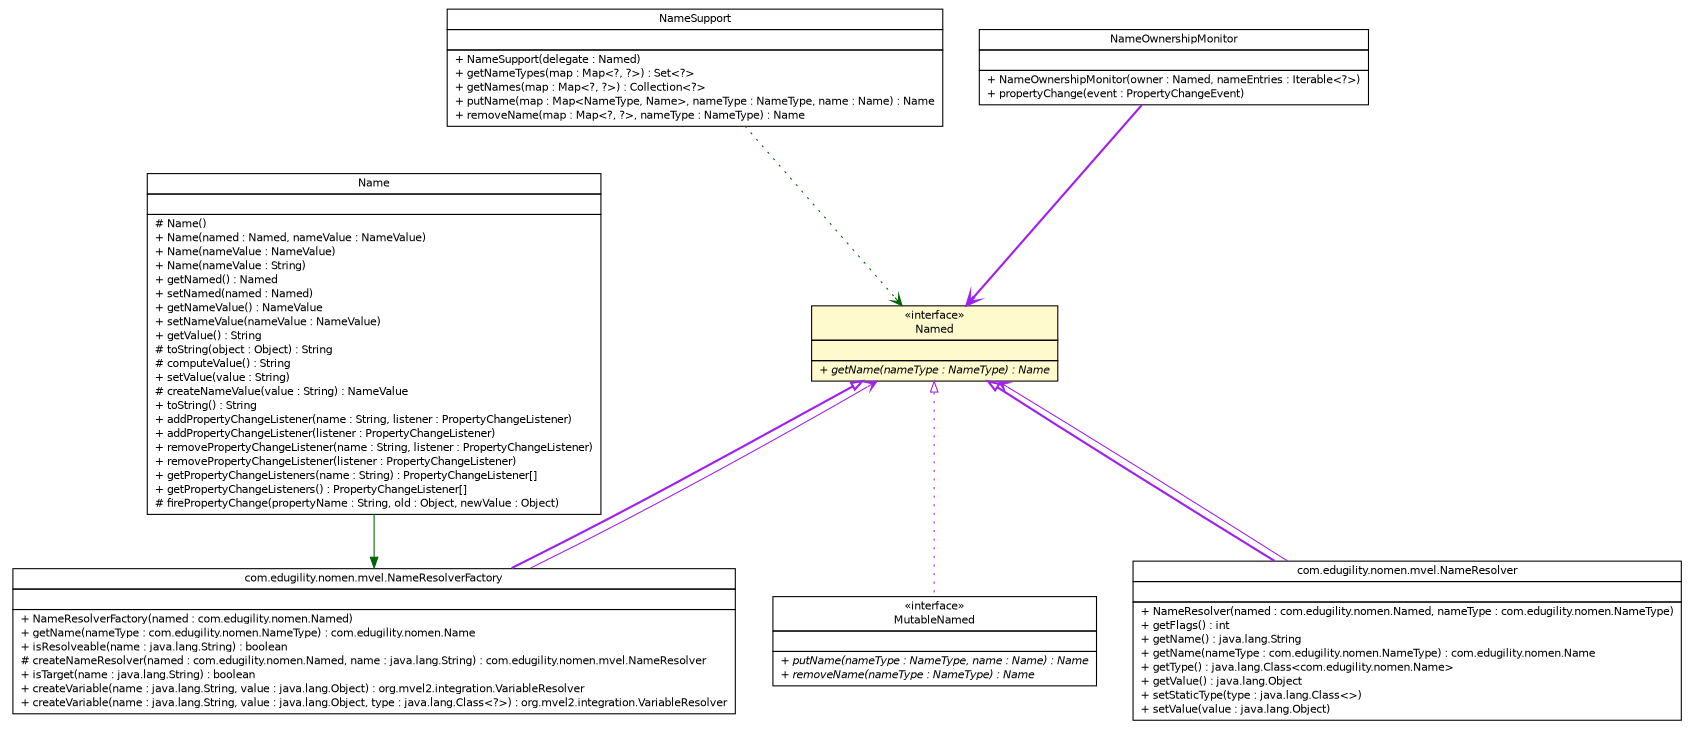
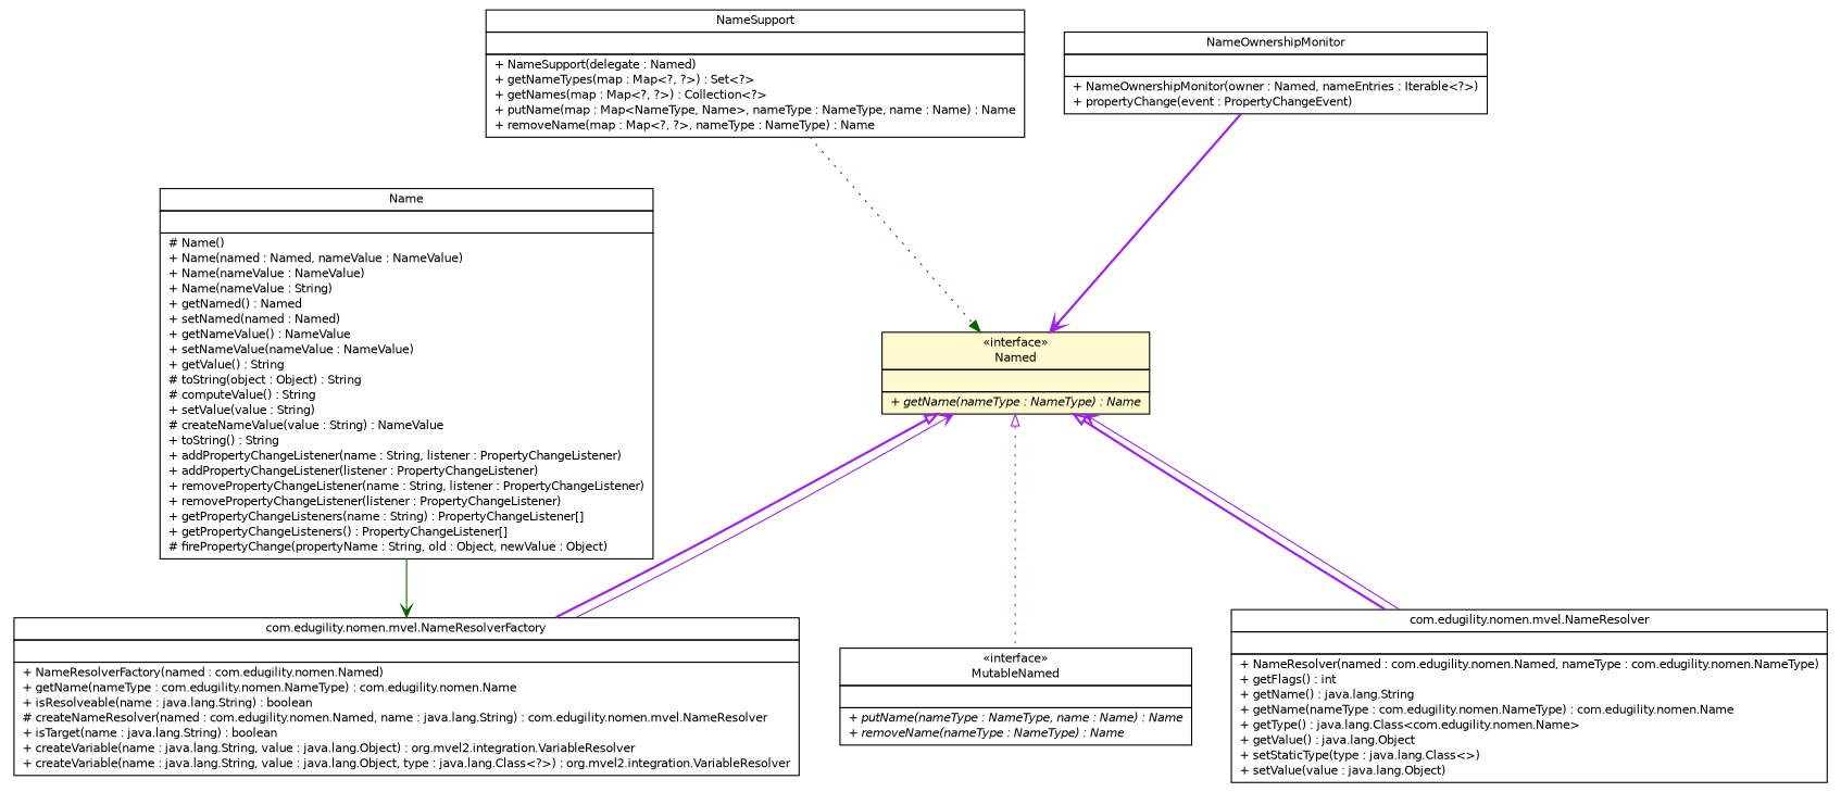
  digraph {
    nodesep=0.25
    ranksep=0.5
    node [fontcolor=black fontname=Helvetica fontsize=10.0 shape=plaintext]
    edge [arrowhead=open color=purple fontcolor=black fontname=Helvetica fontsize=10.0 headport=p labelfontname=Helvetica labelfontsize=10 style=bold tailport=p]
    n1 [label=<<table title="com.edugility.nomen.NameSupport" border="0" cellborder="1" cellspacing="0" cellpadding="2" port="p" href="./NameSupport.html"> 		<tr><td><table border="0" cellspacing="0" cellpadding="1"> <tr><td align="center" balign="center"> NameSupport </td></tr> 		</table></td></tr> 		<tr><td><table border="0" cellspacing="0" cellpadding="1"> <tr><td align="left" balign="left">  </td></tr> 		</table></td></tr> 		<tr><td><table border="0" cellspacing="0" cellpadding="1"> <tr><td align="left" balign="left"> + NameSupport(delegate : Named) </td></tr> <tr><td align="left" balign="left"> + getNameTypes(map : Map&lt;?, ?&gt;) : Set&lt;?&gt; </td></tr> <tr><td align="left" balign="left"> + getNames(map : Map&lt;?, ?&gt;) : Collection&lt;?&gt; </td></tr> <tr><td align="left" balign="left"> + putName(map : Map&lt;NameType, Name&gt;, nameType : NameType, name : Name) : Name </td></tr> <tr><td align="left" balign="left"> + removeName(map : Map&lt;?, ?&gt;, nameType : NameType) : Name </td></tr> 		</table></td></tr> 		</table>>]
    n2 [label=<<table title="com.edugility.nomen.Named" border="0" cellborder="1" cellspacing="0" cellpadding="2" port="p" bgcolor="lemonChiffon" href="./Named.html"> 		<tr><td><table border="0" cellspacing="0" cellpadding="1"> <tr><td align="center" balign="center"> &#171;interface&#187; </td></tr> <tr><td align="center" balign="center"> Named </td></tr> 		</table></td></tr> 		<tr><td><table border="0" cellspacing="0" cellpadding="1"> <tr><td align="left" balign="left">  </td></tr> 		</table></td></tr> 		<tr><td><table border="0" cellspacing="0" cellpadding="1"> <tr><td align="left" balign="left"><font face="Helvetica-Oblique" point-size="10.0"> + getName(nameType : NameType) : Name </font></td></tr> 		</table></td></tr> 		</table>>]
    n3 [label=<<table title="com.edugility.nomen.MutableNamed" border="0" cellborder="1" cellspacing="0" cellpadding="2" port="p" href="./MutableNamed.html"> 		<tr><td><table border="0" cellspacing="0" cellpadding="1"> <tr><td align="center" balign="center"> &#171;interface&#187; </td></tr> <tr><td align="center" balign="center"> MutableNamed </td></tr> 		</table></td></tr> 		<tr><td><table border="0" cellspacing="0" cellpadding="1"> <tr><td align="left" balign="left">  </td></tr> 		</table></td></tr> 		<tr><td><table border="0" cellspacing="0" cellpadding="1"> <tr><td align="left" balign="left"><font face="Helvetica-Oblique" point-size="10.0"> + putName(nameType : NameType, name : Name) : Name </font></td></tr> <tr><td align="left" balign="left"><font face="Helvetica-Oblique" point-size="10.0"> + removeName(nameType : NameType) : Name </font></td></tr> 		</table></td></tr> 		</table>>]
    n4 [label=<<table title="com.edugility.nomen.mvel.NameResolverFactory" border="0" cellborder="1" cellspacing="0" cellpadding="2" port="p" href="./mvel/NameResolverFactory.html"> 		<tr><td><table border="0" cellspacing="0" cellpadding="1"> <tr><td align="center" balign="center"> com.edugility.nomen.mvel.NameResolverFactory </td></tr> 		</table></td></tr> 		<tr><td><table border="0" cellspacing="0" cellpadding="1"> <tr><td align="left" balign="left">  </td></tr> 		</table></td></tr> 		<tr><td><table border="0" cellspacing="0" cellpadding="1"> <tr><td align="left" balign="left"> + NameResolverFactory(named : com.edugility.nomen.Named) </td></tr> <tr><td align="left" balign="left"> + getName(nameType : com.edugility.nomen.NameType) : com.edugility.nomen.Name </td></tr> <tr><td align="left" balign="left"> + isResolveable(name : java.lang.String) : boolean </td></tr> <tr><td align="left" balign="left"> # createNameResolver(named : com.edugility.nomen.Named, name : java.lang.String) : com.edugility.nomen.mvel.NameResolver </td></tr> <tr><td align="left" balign="left"> + isTarget(name : java.lang.String) : boolean </td></tr> <tr><td align="left" balign="left"> + createVariable(name : java.lang.String, value : java.lang.Object) : org.mvel2.integration.VariableResolver </td></tr> <tr><td align="left" balign="left"> + createVariable(name : java.lang.String, value : java.lang.Object, type : java.lang.Class&lt;?&gt;) : org.mvel2.integration.VariableResolver </td></tr> 		</table></td></tr> 		</table>>]
    n5 [label=<<table title="com.edugility.nomen.mvel.NameResolver" border="0" cellborder="1" cellspacing="0" cellpadding="2" port="p" href="./mvel/NameResolver.html"> 		<tr><td><table border="0" cellspacing="0" cellpadding="1"> <tr><td align="center" balign="center"> com.edugility.nomen.mvel.NameResolver </td></tr> 		</table></td></tr> 		<tr><td><table border="0" cellspacing="0" cellpadding="1"> <tr><td align="left" balign="left">  </td></tr> 		</table></td></tr> 		<tr><td><table border="0" cellspacing="0" cellpadding="1"> <tr><td align="left" balign="left"> + NameResolver(named : com.edugility.nomen.Named, nameType : com.edugility.nomen.NameType) </td></tr> <tr><td align="left" balign="left"> + getFlags() : int </td></tr> <tr><td align="left" balign="left"> + getName() : java.lang.String </td></tr> <tr><td align="left" balign="left"> + getName(nameType : com.edugility.nomen.NameType) : com.edugility.nomen.Name </td></tr> <tr><td align="left" balign="left"> + getType() : java.lang.Class&lt;com.edugility.nomen.Name&gt; </td></tr> <tr><td align="left" balign="left"> + getValue() : java.lang.Object </td></tr> <tr><td align="left" balign="left"> + setStaticType(type : java.lang.Class&lt;&gt;) </td></tr> <tr><td align="left" balign="left"> + setValue(value : java.lang.Object) </td></tr> 		</table></td></tr> 		</table>>]
    n6 [label=<<table title="com.edugility.nomen.NameOwnershipMonitor" border="0" cellborder="1" cellspacing="0" cellpadding="2" port="p" href="./NameOwnershipMonitor.html"> 		<tr><td><table border="0" cellspacing="0" cellpadding="1"> <tr><td align="center" balign="center"> NameOwnershipMonitor </td></tr> 		</table></td></tr> 		<tr><td><table border="0" cellspacing="0" cellpadding="1"> <tr><td align="left" balign="left">  </td></tr> 		</table></td></tr> 		<tr><td><table border="0" cellspacing="0" cellpadding="1"> <tr><td align="left" balign="left"> + NameOwnershipMonitor(owner : Named, nameEntries : Iterable&lt;?&gt;) </td></tr> <tr><td align="left" balign="left"> + propertyChange(event : PropertyChangeEvent) </td></tr> 		</table></td></tr> 		</table>>]
    n7 [label=<<table title="com.edugility.nomen.Name" border="0" cellborder="1" cellspacing="0" cellpadding="2" port="p" href="./Name.html"> 		<tr><td><table border="0" cellspacing="0" cellpadding="1"> <tr><td align="center" balign="center"> Name </td></tr> 		</table></td></tr> 		<tr><td><table border="0" cellspacing="0" cellpadding="1"> <tr><td align="left" balign="left">  </td></tr> 		</table></td></tr> 		<tr><td><table border="0" cellspacing="0" cellpadding="1"> <tr><td align="left" balign="left"> # Name() </td></tr> <tr><td align="left" balign="left"> + Name(named : Named, nameValue : NameValue) </td></tr> <tr><td align="left" balign="left"> + Name(nameValue : NameValue) </td></tr> <tr><td align="left" balign="left"> + Name(nameValue : String) </td></tr> <tr><td align="left" balign="left"> + getNamed() : Named </td></tr> <tr><td align="left" balign="left"> + setNamed(named : Named) </td></tr> <tr><td align="left" balign="left"> + getNameValue() : NameValue </td></tr> <tr><td align="left" balign="left"> + setNameValue(nameValue : NameValue) </td></tr> <tr><td align="left" balign="left"> + getValue() : String </td></tr> <tr><td align="left" balign="left"> # toString(object : Object) : String </td></tr> <tr><td align="left" balign="left"> # computeValue() : String </td></tr> <tr><td align="left" balign="left"> + setValue(value : String) </td></tr> <tr><td align="left" balign="left"> # createNameValue(value : String) : NameValue </td></tr> <tr><td align="left" balign="left"> + toString() : String </td></tr> <tr><td align="left" balign="left"> + addPropertyChangeListener(name : String, listener : PropertyChangeListener) </td></tr> <tr><td align="left" balign="left"> + addPropertyChangeListener(listener : PropertyChangeListener) </td></tr> <tr><td align="left" balign="left"> + removePropertyChangeListener(name : String, listener : PropertyChangeListener) </td></tr> <tr><td align="left" balign="left"> + removePropertyChangeListener(listener : PropertyChangeListener) </td></tr> <tr><td align="left" balign="left"> + getPropertyChangeListeners(name : String) : PropertyChangeListener[] </td></tr> <tr><td align="left" balign="left"> + getPropertyChangeListeners() : PropertyChangeListener[] </td></tr> <tr><td align="left" balign="left"> # firePropertyChange(propertyName : String, old : Object, newValue : Object) </td></tr> 		</table></td></tr> 		</table>>]
-   n1 -> n2 [color=darkgreen style=dotted]
+   n1 -> n2 [arrowhead=normal color=darkgreen style=dotted]
    n2 -> n3 [arrowtail=empty dir=back fontsize=10 style=dotted arrowhead="" fontcolor=""]
    n2 -> n4 [arrowtail=empty dir=back fontsize=10 arrowhead="" fontcolor=""]
    n2 -> n5 [arrowtail=empty dir=back fontsize=10 arrowhead="" fontcolor=""]
    n4 -> n2 [style=solid]
    n5 -> n2 [style=solid]
    n6 -> n2
-   n7 -> n4 [arrowhead=normal color=darkgreen style=solid]
+   n7 -> n4 [color=darkgreen style=solid]
  }
